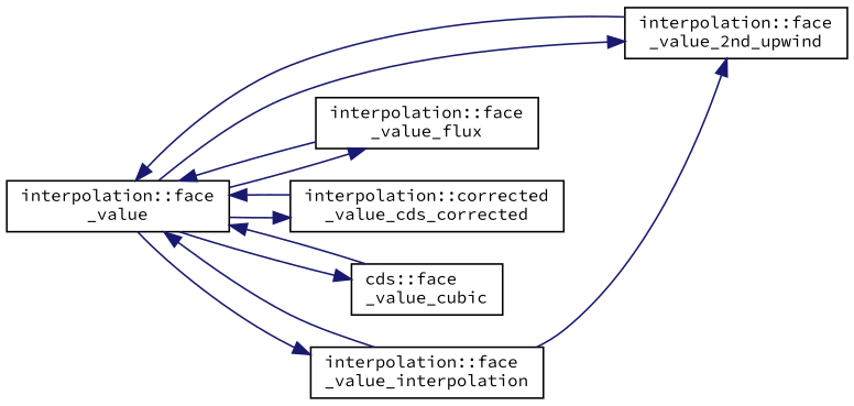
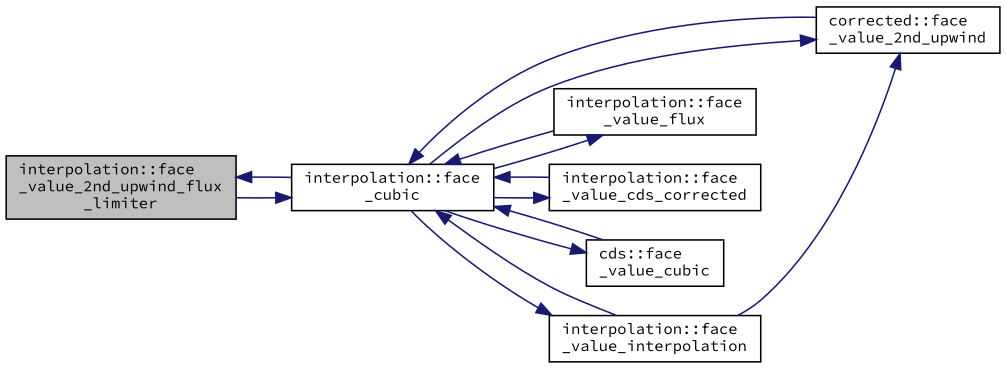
  digraph {
    fontname="Source Code Pro"
    rankdir=LR
    node [color=black fillcolor=white fontname="Source Code Pro" fontsize=10 shape=record style=filled]
    edge [color=midnightblue fontname="Source Code Pro" fontsize=10 labelfontname=Helvetica labelfontsize=10 style=solid]
-   n2 [height=0.2 label="interpolation::face\l_value" width=0.4]
-   n3 [height=0.2 label="interpolation::face\l_value_2nd_upwind" width=0.4]
+   n1 [fillcolor=grey75 fontcolor=black height=0.2 label="interpolation::face\l_value_2nd_upwind_flux\l_limiter" width=0.4]
+   n2 [height=0.2 label="interpolation::face\l_cubic" width=0.4]
+   n3 [height=0.2 label="corrected::face\l_value_2nd_upwind" width=0.4]
    n4 [height=0.2 label="interpolation::face\l_value_flux" width=0.4]
-   n5 [height=0.2 label="interpolation::corrected\l_value_cds_corrected" width=0.4]
+   n5 [height=0.2 label="interpolation::face\l_value_cds_corrected" width=0.4]
    n6 [height=0.2 label="cds::face\l_value_cubic" width=0.4]
    n7 [height=0.2 label="interpolation::face\l_value_interpolation" width=0.4]
+   n1 -> n2
+   n2 -> n1
    n2 -> n3
    n2 -> n4
    n2 -> n5
    n2 -> n6
    n2 -> n7
    n3 -> n2
    n4 -> n2
    n5 -> n2
    n6 -> n2
    n7 -> n2
    n7 -> n3
  }
